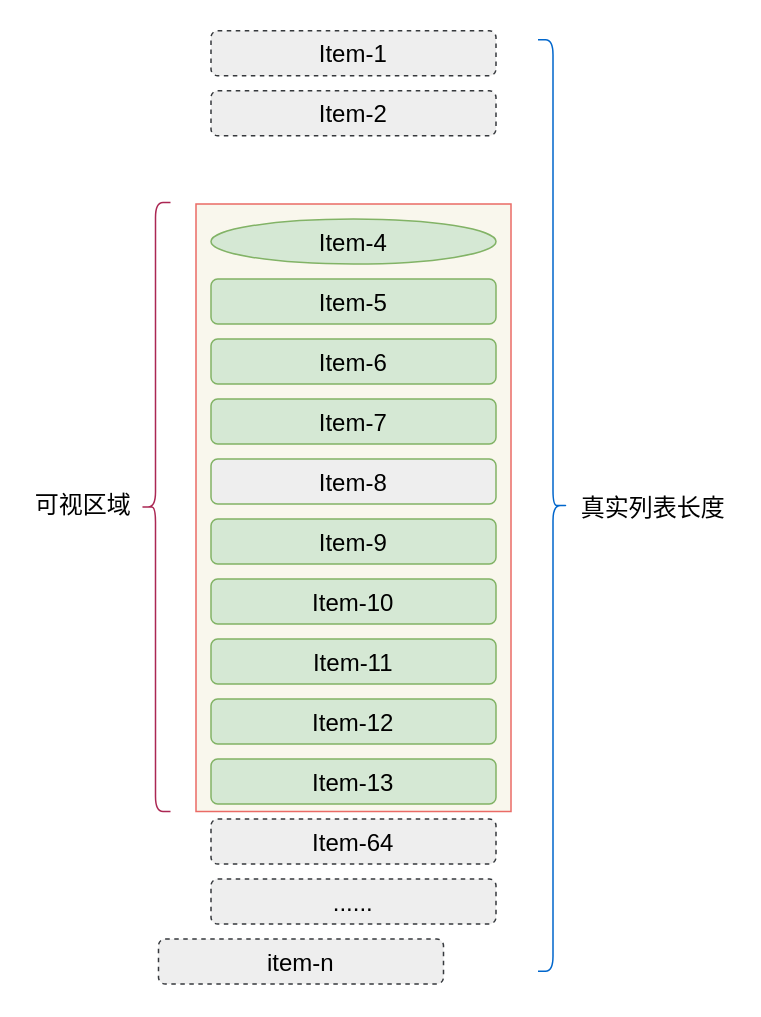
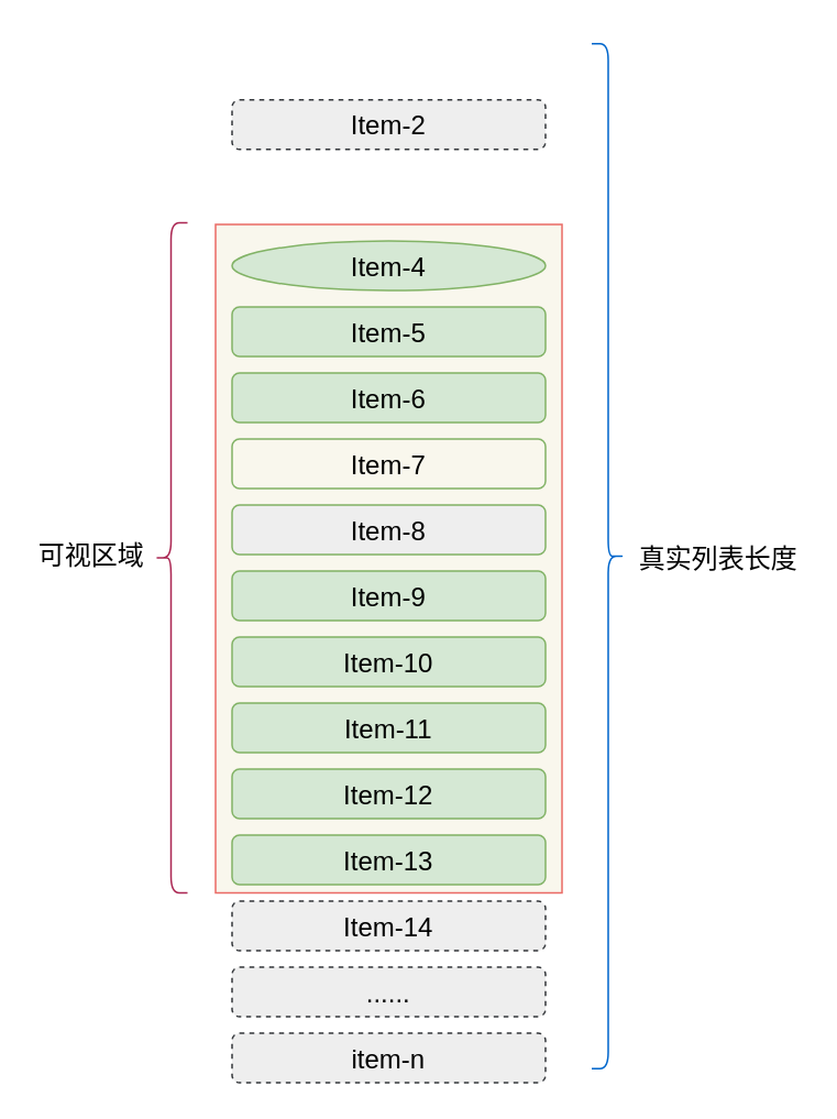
  <mxCell id="0" />
  <mxCell id="1" parent="0" />
  <mxCell id="2" value="" style="rounded=0;whiteSpace=wrap;html=1;fillColor=#f9f7ed;strokeColor=#EA6B66;" vertex="1" parent="1"><mxGeometry x="130" y="135.5" width="210" height="405" as="geometry" /></mxCell>
  <mxCell id="3" value="&lt;font style=&quot;font-size: 16px&quot;&gt;Item-4&lt;/font&gt;" style="ellipse;whiteSpace=wrap;html=1;fillColor=#d5e8d4;strokeColor=#82b366;" vertex="1" parent="1"><mxGeometry x="140" y="145.5" width="190" height="30" as="geometry" /></mxCell>
  <mxCell id="4" value="&lt;font style=&quot;font-size: 16px&quot;&gt;Item-5&lt;/font&gt;" style="rounded=1;whiteSpace=wrap;html=1;fillColor=#d5e8d4;strokeColor=#82b366;" vertex="1" parent="1"><mxGeometry x="140" y="185.5" width="190" height="30" as="geometry" /></mxCell>
  <mxCell id="5" value="&lt;font style=&quot;font-size: 16px&quot;&gt;Item-6&lt;/font&gt;" style="rounded=1;whiteSpace=wrap;html=1;fillColor=#d5e8d4;strokeColor=#82b366;" vertex="1" parent="1"><mxGeometry x="140" y="225.5" width="190" height="30" as="geometry" /></mxCell>
- <mxCell id="6" value="&lt;font style=&quot;font-size: 16px&quot;&gt;Item-7&lt;/font&gt;" style="rounded=1;whiteSpace=wrap;html=1;fillColor=#d5e8d4;strokeColor=#82b366;" vertex="1" parent="1"><mxGeometry x="140" y="265.5" width="190" height="30" as="geometry" /></mxCell>
+ <mxCell id="6" value="&lt;font style=&quot;font-size: 16px&quot;&gt;Item-7&lt;/font&gt;" style="rounded=1;whiteSpace=wrap;html=1;fillColor=#f9f7ed;strokeColor=#82b366;" vertex="1" parent="1"><mxGeometry x="140" y="265.5" width="190" height="30" as="geometry" /></mxCell>
  <mxCell id="7" value="&lt;font style=&quot;font-size: 16px&quot;&gt;Item-8&lt;/font&gt;" style="rounded=1;whiteSpace=wrap;html=1;fillColor=#eeeeee;strokeColor=#82b366;" vertex="1" parent="1"><mxGeometry x="140" y="305.5" width="190" height="30" as="geometry" /></mxCell>
  <mxCell id="8" value="&lt;font style=&quot;font-size: 16px&quot;&gt;Item-9&lt;/font&gt;" style="rounded=1;whiteSpace=wrap;html=1;fillColor=#d5e8d4;strokeColor=#82b366;" vertex="1" parent="1"><mxGeometry x="140" y="345.5" width="190" height="30" as="geometry" /></mxCell>
  <mxCell id="9" value="&lt;font style=&quot;font-size: 16px&quot;&gt;Item-10&lt;/font&gt;" style="rounded=1;whiteSpace=wrap;html=1;fillColor=#d5e8d4;strokeColor=#82b366;" vertex="1" parent="1"><mxGeometry x="140" y="385.5" width="190" height="30" as="geometry" /></mxCell>
  <mxCell id="10" value="&lt;font style=&quot;font-size: 16px&quot;&gt;Item-11&lt;/font&gt;" style="rounded=1;whiteSpace=wrap;html=1;fillColor=#d5e8d4;strokeColor=#82b366;" vertex="1" parent="1"><mxGeometry x="140" y="425.5" width="190" height="30" as="geometry" /></mxCell>
  <mxCell id="11" value="&lt;font style=&quot;font-size: 16px&quot;&gt;Item-12&lt;/font&gt;" style="rounded=1;whiteSpace=wrap;html=1;fillColor=#d5e8d4;strokeColor=#82b366;" vertex="1" parent="1"><mxGeometry x="140" y="465.5" width="190" height="30" as="geometry" /></mxCell>
  <mxCell id="12" value="&lt;font style=&quot;font-size: 16px&quot;&gt;Item-13&lt;/font&gt;" style="rounded=1;whiteSpace=wrap;html=1;fillColor=#d5e8d4;strokeColor=#82b366;" vertex="1" parent="1"><mxGeometry x="140" y="505.5" width="190" height="30" as="geometry" /></mxCell>
- <mxCell id="13" value="&lt;font style=&quot;font-size: 16px&quot;&gt;Item-64&lt;/font&gt;" style="rounded=1;whiteSpace=wrap;html=1;fillColor=#eeeeee;strokeColor=#36393d;dashed=1;" vertex="1" parent="1"><mxGeometry x="140" y="545.5" width="190" height="30" as="geometry" /></mxCell>
- <mxCell id="14" value="&lt;font style=&quot;font-size: 16px&quot;&gt;item-n&lt;/font&gt;" style="rounded=1;whiteSpace=wrap;html=1;fillColor=#eeeeee;strokeColor=#36393d;dashed=1;" vertex="1" parent="1"><mxGeometry x="105" y="625.5" width="190" height="30" as="geometry" /></mxCell>
+ <mxCell id="13" value="&lt;font style=&quot;font-size: 16px&quot;&gt;Item-14&lt;/font&gt;" style="rounded=1;whiteSpace=wrap;html=1;fillColor=#eeeeee;strokeColor=#36393d;dashed=1;" vertex="1" parent="1"><mxGeometry x="140" y="545.5" width="190" height="30" as="geometry" /></mxCell>
+ <mxCell id="14" value="&lt;font style=&quot;font-size: 16px&quot;&gt;item-n&lt;/font&gt;" style="rounded=1;whiteSpace=wrap;html=1;fillColor=#eeeeee;strokeColor=#36393d;dashed=1;" vertex="1" parent="1"><mxGeometry x="140" y="625.5" width="190" height="30" as="geometry" /></mxCell>
  <mxCell id="15" value="&lt;font style=&quot;font-size: 16px&quot;&gt;......&lt;/font&gt;" style="rounded=1;whiteSpace=wrap;html=1;fillColor=#eeeeee;strokeColor=#36393d;dashed=1;" vertex="1" parent="1"><mxGeometry x="140" y="585.5" width="190" height="30" as="geometry" /></mxCell>
  <mxCell id="16" value="" style="shape=curlyBracket;whiteSpace=wrap;html=1;rounded=1;fillColor=#FFCCCC;strokeColor=#AB2753;strokeWidth=1;" vertex="1" parent="1"><mxGeometry x="93" y="134.5" width="20" height="406" as="geometry" /></mxCell>
  <mxCell id="17" value="可视区域" style="text;html=1;strokeColor=none;fillColor=none;align=center;verticalAlign=middle;whiteSpace=wrap;rounded=0;fontSize=16;rotation=0;textDirection=rtl;" vertex="1" parent="1"><mxGeometry x="20" y="325.5" width="70" height="20" as="geometry" /></mxCell>
  <mxCell id="18" value="" style="shape=curlyBracket;whiteSpace=wrap;html=1;rounded=1;strokeColor=#0066CC;strokeWidth=1;fillColor=#007FFF;fontSize=16;fontColor=#FFCCCC;rotation=180;" vertex="1" parent="1"><mxGeometry x="358" y="26" width="20" height="621" as="geometry" /></mxCell>
  <mxCell id="19" value="真实列表长度" style="text;html=1;strokeColor=none;fillColor=none;align=center;verticalAlign=middle;whiteSpace=wrap;rounded=0;fontSize=16;rotation=0;textDirection=rtl;" vertex="1" parent="1"><mxGeometry x="385" y="328" width="100" height="20" as="geometry" /></mxCell>
- <mxCell id="20" value="&lt;font style=&quot;font-size: 16px&quot;&gt;Item-1&lt;/font&gt;" style="rounded=1;whiteSpace=wrap;html=1;fillColor=#eeeeee;strokeColor=#36393d;dashed=1;" vertex="1" parent="1"><mxGeometry x="140" y="20" width="190" height="30" as="geometry" /></mxCell>
  <mxCell id="21" value="&lt;font style=&quot;font-size: 16px&quot;&gt;Item-2&lt;/font&gt;" style="rounded=1;whiteSpace=wrap;html=1;fillColor=#eeeeee;strokeColor=#36393d;dashed=1;" vertex="1" parent="1"><mxGeometry x="140" y="60" width="190" height="30" as="geometry" /></mxCell>
